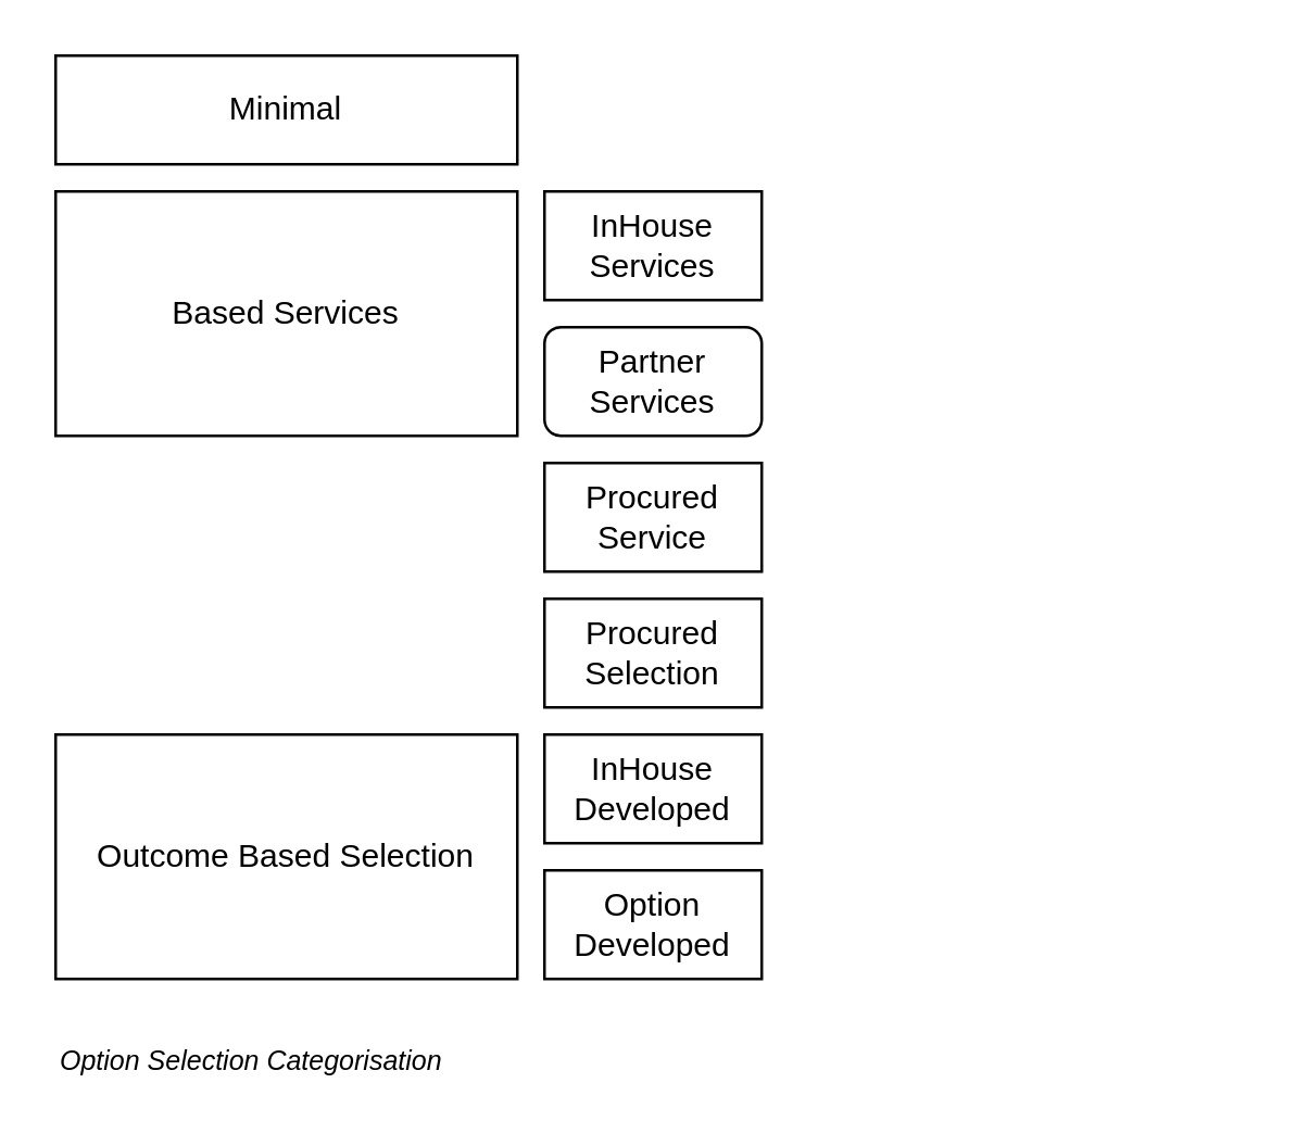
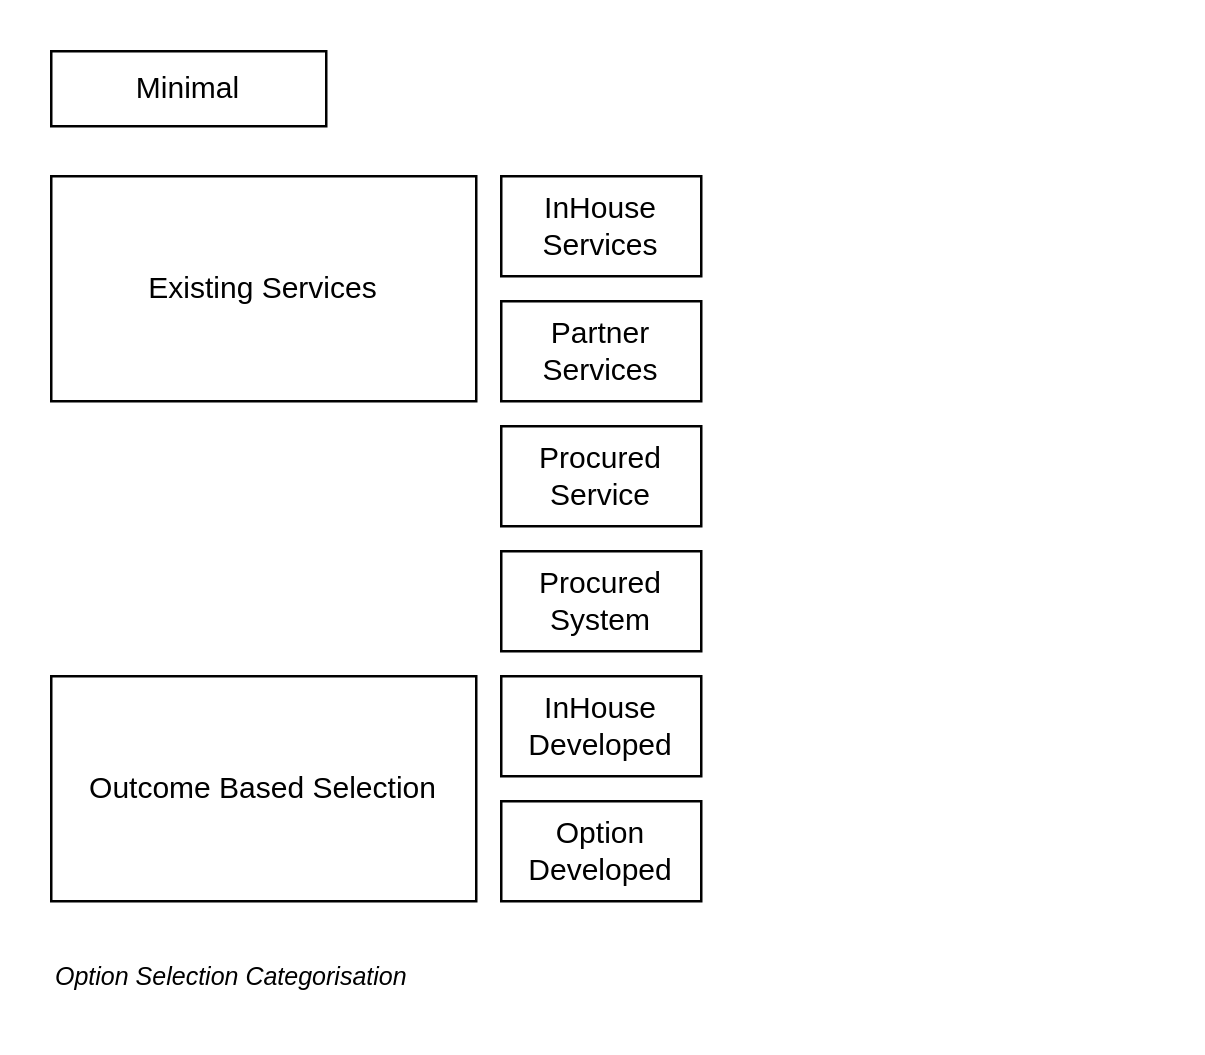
  <mxCell id="0" />
  <mxCell id="1" parent="0" />
- <mxCell id="2" value="Based Services" style="rounded=0;whiteSpace=wrap;html=1;" vertex="1" parent="1"><mxGeometry x="20" y="70" width="170" height="90" as="geometry" /></mxCell>
+ <mxCell id="2" value="Existing Services" style="rounded=0;whiteSpace=wrap;html=1;" vertex="1" parent="1"><mxGeometry x="20" y="70" width="170" height="90" as="geometry" /></mxCell>
  <mxCell id="3" value="InHouse Services" style="rounded=0;whiteSpace=wrap;html=1;" vertex="1" parent="1"><mxGeometry x="200" y="70" width="80" height="40" as="geometry" /></mxCell>
- <mxCell id="4" value="Partner Services" style="whiteSpace=wrap;html=1;rounded=1;" vertex="1" parent="1"><mxGeometry x="200" y="120" width="80" height="40" as="geometry" /></mxCell>
- <mxCell id="5" value="Minimal" style="rounded=0;whiteSpace=wrap;html=1;" vertex="1" parent="1"><mxGeometry x="20" y="20" width="170" height="40" as="geometry" /></mxCell>
+ <mxCell id="4" value="Partner Services" style="rounded=0;whiteSpace=wrap;html=1;" vertex="1" parent="1"><mxGeometry x="200" y="120" width="80" height="40" as="geometry" /></mxCell>
+ <mxCell id="5" value="Minimal" style="rounded=0;whiteSpace=wrap;html=1;" vertex="1" parent="1"><mxGeometry x="20" y="20" width="110" height="30" as="geometry" /></mxCell>
  <mxCell id="6" value="InHouse Developed" style="rounded=0;whiteSpace=wrap;html=1;" vertex="1" parent="1"><mxGeometry x="200" y="270" width="80" height="40" as="geometry" /></mxCell>
  <mxCell id="7" value="Option Developed" style="rounded=0;whiteSpace=wrap;html=1;" vertex="1" parent="1"><mxGeometry x="200" y="320" width="80" height="40" as="geometry" /></mxCell>
  <mxCell id="8" value="Procured Service" style="rounded=0;whiteSpace=wrap;html=1;" vertex="1" parent="1"><mxGeometry x="200" y="170" width="80" height="40" as="geometry" /></mxCell>
- <mxCell id="9" value="Procured Selection" style="rounded=0;whiteSpace=wrap;html=1;" vertex="1" parent="1"><mxGeometry x="200" y="220" width="80" height="40" as="geometry" /></mxCell>
+ <mxCell id="9" value="Procured System" style="rounded=0;whiteSpace=wrap;html=1;" vertex="1" parent="1"><mxGeometry x="200" y="220" width="80" height="40" as="geometry" /></mxCell>
  <mxCell id="10" value="Outcome Based Selection" style="rounded=0;whiteSpace=wrap;html=1;" vertex="1" parent="1"><mxGeometry x="20" y="270" width="170" height="90" as="geometry" /></mxCell>
  <mxCell id="11" value="Option Selection Categorisation" style="text;html=1;strokeColor=none;fillColor=none;align=left;verticalAlign=middle;whiteSpace=wrap;rounded=0;fontStyle=2;fontSize=10;" vertex="1" parent="1"><mxGeometry x="20" y="380" width="440" height="20" as="geometry" /></mxCell>
